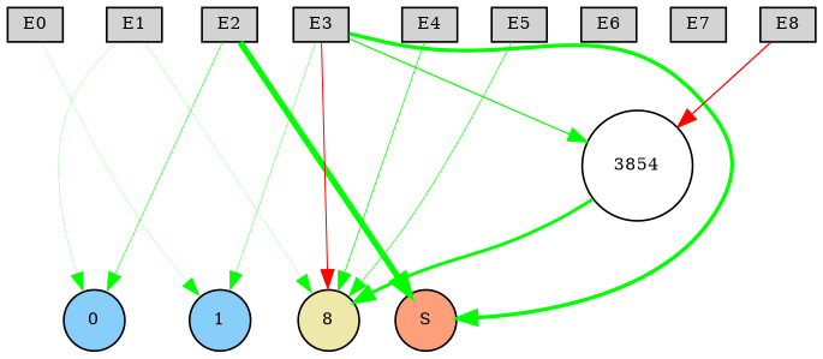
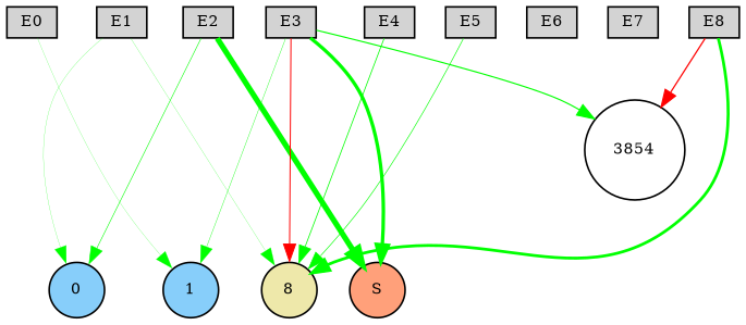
  digraph {
    node [fillcolor=lightgray fontsize=9 shape=box style=filled]
    edge [style=solid]
    E0 [height=0.2 width=0.2]
    E1 [height=0.2 width=0.2]
    E2 [height=0.2 width=0.2]
    E3 [height=0.2 width=0.2]
    E4 [height=0.2 width=0.2]
    E5 [height=0.2 width=0.2]
    E6 [height=0.2 width=0.2]
    E7 [height=0.2 width=0.2]
    E8 [height=0.2 width=0.2]
    0 [fillcolor=lightskyblue height=0.2 shape=circle width=0.2]
    1 [fillcolor=lightskyblue height=0.2 shape=circle width=0.2]
    n12 [fillcolor=palegoldenrod height=0.2 label=8 shape=circle width=0.2]
    S [fillcolor=lightsalmon height=0.2 shape=circle width=0.2]
    n14 [height=0.2 label=3854 shape=circle width=0.2 fillcolor="" style=""]
    subgraph sub_1 {
      rank=source
      E0
      E1
      E2
      E3
      E4
      E5
      E6
      E7
      E8
    }
    subgraph sub_2 {
      rank=sink
      0
      1
      n12
      S
    }
    E0 -> E1 [style=invis]
    E0 -> 1 [color=green penwidth=0.11406602973354667]
    E1 -> E2 [style=invis]
    E1 -> 0 [color=green penwidth=0.12348366452871203]
    E1 -> n12 [color=green penwidth=0.12368600696679222]
    E2 -> E3 [style=invis]
    E2 -> 0 [color=green penwidth=0.3520665834682438]
    E2 -> S [color=green penwidth=3.216328019087611]
    E3 -> E4 [style=invis]
    E3 -> 1 [color=green penwidth=0.23150470411233046]
    E3 -> n12 [color=red penwidth=0.60866908552326]
    E3 -> S [color=green penwidth=2.011681302280043]
    E3 -> n14 [color=green penwidth=0.6999412818842574]
    E4 -> E5 [style=invis]
    E4 -> n12 [color=green penwidth=0.46659859099105916]
    E5 -> E6 [style=invis]
    E5 -> n12 [color=green penwidth=0.39295582410804]
    E6 -> E7 [style=invis]
    E7 -> E8 [style=invis]
-   n14 -> n12 [color=green penwidth=1.7051082864817204]
+   E8 -> n12 [color=green penwidth=1.7051082864817204]
    E8 -> n14 [color=red penwidth=0.766709596424821]
    0 -> 1 [style=invis]
    1 -> n12 [style=invis]
    n12 -> S [style=invis]
  }
